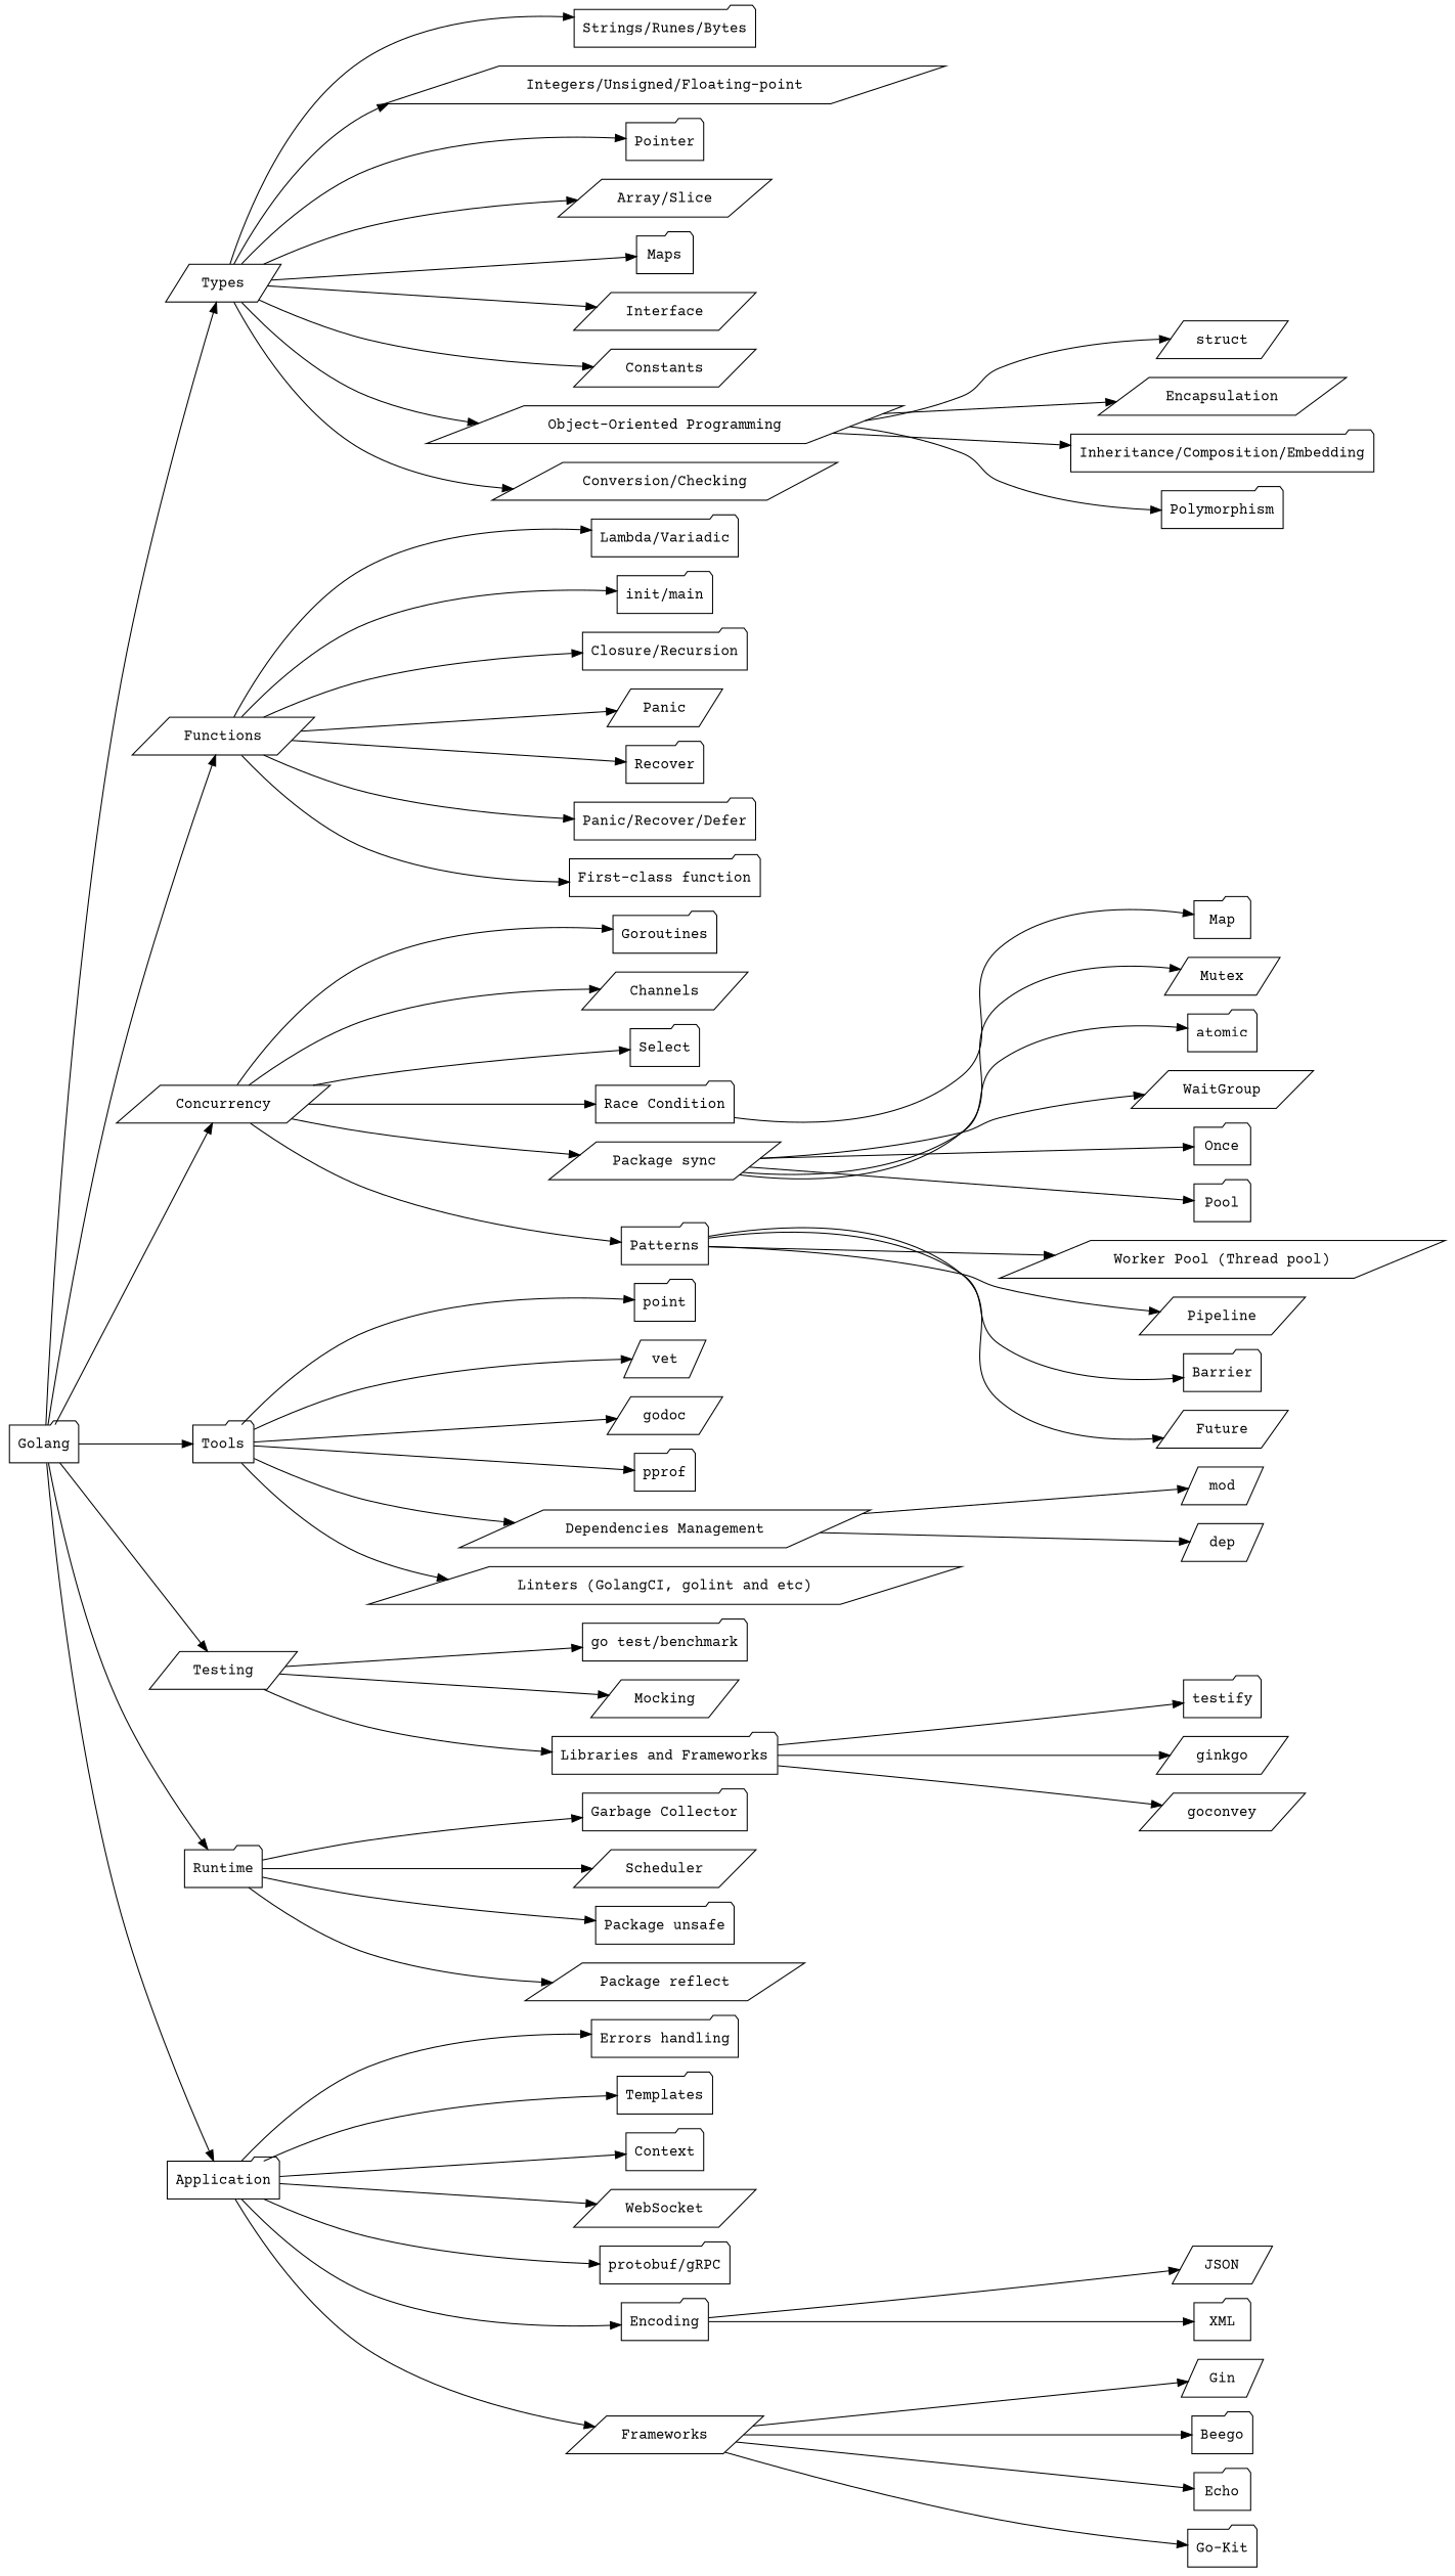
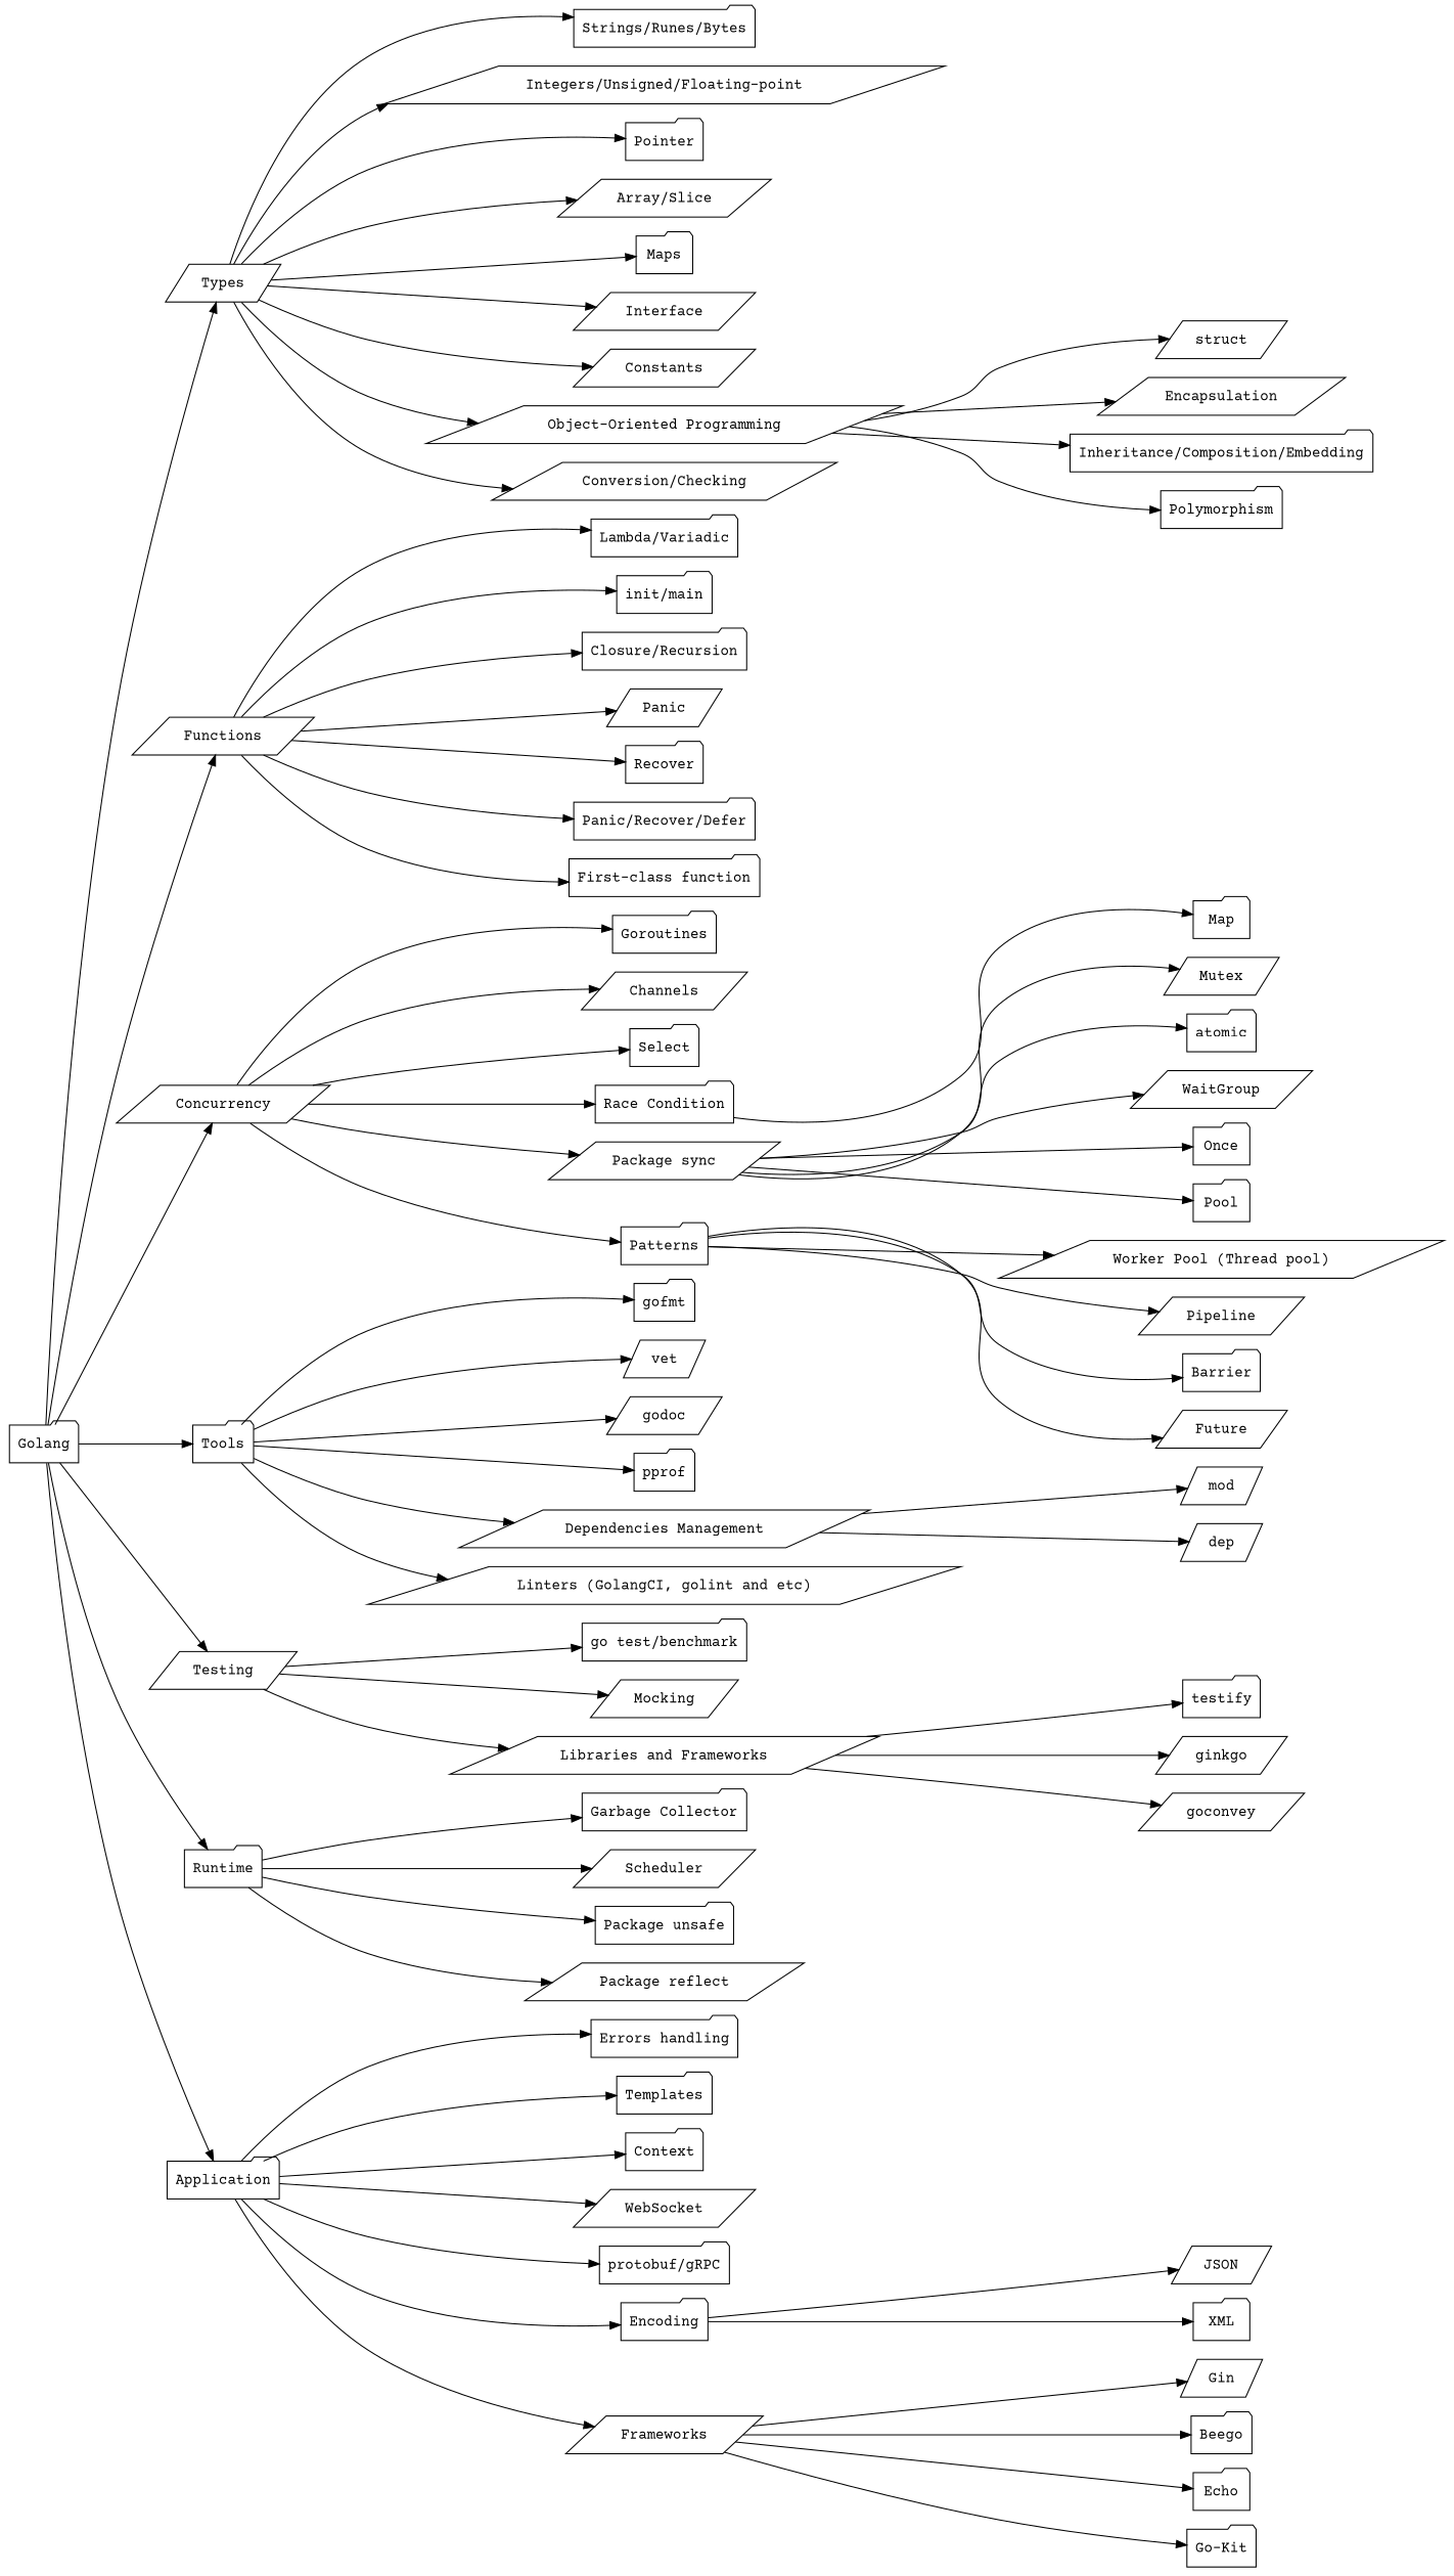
  digraph {
    fontname="Courier Prime"
    rankdir=LR
    node [fontname="Courier Prime" shape=folder]
    edge [fontname="Courier Prime"]
    n1 [label=Golang]
    n2 [label=Types shape=parallelogram]
    n3 [label=Functions shape=parallelogram]
    n4 [label=Concurrency shape=parallelogram]
    n5 [label=Tools]
    n6 [label=Testing shape=parallelogram]
    n7 [label=Runtime]
    n8 [label=Application]
    n9 [label="Strings/Runes/Bytes"]
    n10 [label="Integers/Unsigned/Floating-point" shape=parallelogram]
    n11 [label=Pointer]
    n12 [label="Array/Slice" shape=parallelogram]
    n13 [label=Maps]
    n14 [label=Interface shape=parallelogram]
    n15 [label=Constants shape=parallelogram]
    n16 [label="Object-Oriented Programming" shape=parallelogram]
    n17 [label="Conversion/Checking" shape=parallelogram]
    n18 [label="Lambda/Variadic"]
    n19 [label="init/main"]
    n20 [label="Closure/Recursion"]
    n21 [label=Panic shape=parallelogram]
    n22 [label=Recover]
    n23 [label="Panic/Recover/Defer"]
    n24 [label="First-class function"]
    n25 [label=Goroutines]
    n26 [label=Channels shape=parallelogram]
    n27 [label=Select]
    n28 [label="Race Condition"]
    n29 [label="Package sync" shape=parallelogram]
    n30 [label=Patterns]
-   n31 [label=point]
+   n31 [label=gofmt]
    n32 [label=vet shape=parallelogram]
    n33 [label=godoc shape=parallelogram]
    n34 [label=pprof]
    n35 [label="Dependencies Management" shape=parallelogram]
    n36 [label="Linters (GolangCI, golint and etc)" shape=parallelogram]
    n37 [label="go test/benchmark"]
    n38 [label=Mocking shape=parallelogram]
-   n39 [label="Libraries and Frameworks"]
+   n39 [label="Libraries and Frameworks" shape=parallelogram]
    n40 [label="Garbage Collector"]
    n41 [label=Scheduler shape=parallelogram]
    n42 [label="Package unsafe"]
    n43 [label="Package reflect" shape=parallelogram]
    n44 [label="Errors handling"]
    n45 [label=Templates]
    n46 [label=Context]
    n47 [label=WebSocket shape=parallelogram]
    n48 [label="protobuf/gRPC"]
    n49 [label=Encoding]
    n50 [label=Frameworks shape=parallelogram]
    n51 [label=struct shape=parallelogram]
    n52 [label=Encapsulation shape=parallelogram]
    n53 [label="Inheritance/Composition/Embedding"]
    n54 [label=Polymorphism]
    n55 [label=Map]
    n56 [label=Mutex shape=parallelogram]
    n57 [label=atomic]
    n58 [label=WaitGroup shape=parallelogram]
    n59 [label=Once]
    n60 [label=Pool]
    n61 [label="Worker Pool (Thread pool)" shape=parallelogram]
    n62 [label=Pipeline shape=parallelogram]
    n63 [label=Barrier]
    n64 [label=Future shape=parallelogram]
    n65 [label=mod shape=parallelogram]
    n66 [label=dep shape=parallelogram]
    n67 [label=testify]
    n68 [label=ginkgo shape=parallelogram]
    n69 [label=goconvey shape=parallelogram]
    n70 [label=JSON shape=parallelogram]
    n71 [label=XML]
    n72 [label=Gin shape=parallelogram]
    n73 [label=Beego]
    n74 [label=Echo]
    n75 [label="Go-Kit"]
    n1 -> n2
    n1 -> n3
    n1 -> n4
    n1 -> n5
    n1 -> n6
    n1 -> n7
    n1 -> n8
    n2 -> n9
    n2 -> n10
    n2 -> n11
    n2 -> n12
    n2 -> n13
    n2 -> n14
    n2 -> n15
    n2 -> n16
    n2 -> n17
    n3 -> n18
    n3 -> n19
    n3 -> n20
    n3 -> n21
    n3 -> n22
    n3 -> n23
    n3 -> n24
    n4 -> n25
    n4 -> n26
    n4 -> n27
    n4 -> n28
    n4 -> n29
    n4 -> n30
    n5 -> n31
    n5 -> n32
    n5 -> n33
    n5 -> n34
    n5 -> n35
    n5 -> n36
    n6 -> n37
    n6 -> n38
    n6 -> n39
    n7 -> n40
    n7 -> n41
    n7 -> n42
    n7 -> n43
    n8 -> n44
    n8 -> n45
    n8 -> n46
    n8 -> n47
    n8 -> n48
    n8 -> n49
    n8 -> n50
    n16 -> n51
    n16 -> n52
    n16 -> n53
    n16 -> n54
    n28 -> n55
    n29 -> n56
    n29 -> n57
    n29 -> n58
    n29 -> n59
    n29 -> n60
    n30 -> n61
    n30 -> n62
    n30 -> n63
    n30 -> n64
    n35 -> n65
    n35 -> n66
    n39 -> n67
    n39 -> n68
    n39 -> n69
    n49 -> n70
    n49 -> n71
    n50 -> n72
    n50 -> n73
    n50 -> n74
    n50 -> n75
  }
